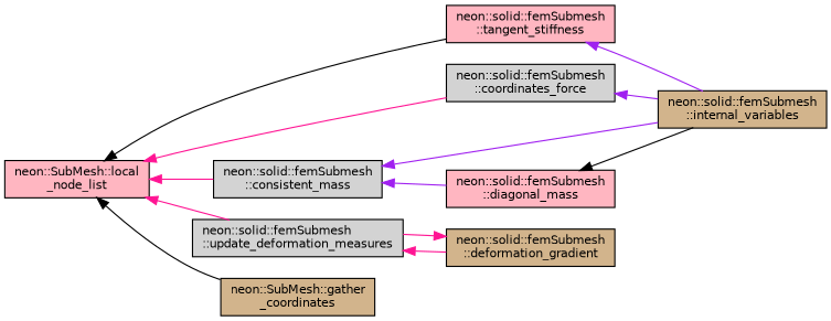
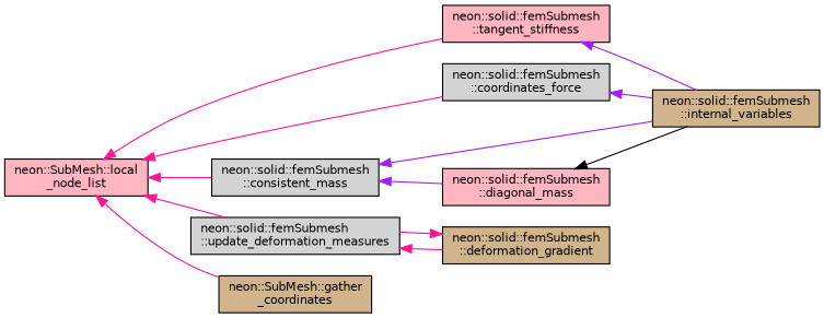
  digraph {
    rankdir=LR
    node [color=black fillcolor=lightpink fontname=Helvetica fontsize=10 shape=record style=filled]
    edge [color=deeppink dir=back fontname=Helvetica fontsize=10 labelfontname=Helvetica labelfontsize=10 style=solid]
    n1 [fontcolor=black height=0.2 label="neon::SubMesh::local\l_node_list" width=0.4]
    n2 [height=0.2 label="neon::solid::femSubmesh\l::tangent_stiffness" width=0.4]
    n3 [fillcolor=lightgrey height=0.2 label="neon::solid::femSubmesh\l::coordinates_force" width=0.4]
    n4 [fillcolor=lightgrey height=0.2 label="neon::solid::femSubmesh\l::consistent_mass" width=0.4]
    n5 [fillcolor=lightgrey height=0.2 label="neon::solid::femSubmesh\l::update_deformation_measures" width=0.4]
    n6 [fillcolor=tan height=0.2 label="neon::SubMesh::gather\l_coordinates" width=0.4]
    n7 [fillcolor=tan height=0.2 label="neon::solid::femSubmesh\l::internal_variables" width=0.4]
    n8 [height=0.2 label="neon::solid::femSubmesh\l::diagonal_mass" width=0.4]
    n9 [fillcolor=tan height=0.2 label="neon::solid::femSubmesh\l::deformation_gradient" width=0.4]
-   n1 -> n2 [color=black]
+   n1 -> n2
    n1 -> n3
    n1 -> n4
    n1 -> n5
-   n1 -> n6 [color=black]
+   n1 -> n6
    n2 -> n7 [color=purple]
    n3 -> n7 [color=purple]
    n4 -> n7 [color=purple]
    n4 -> n8 [color=purple]
    n5 -> n9
    n8 -> n7 [color=black]
    n9 -> n5
  }
